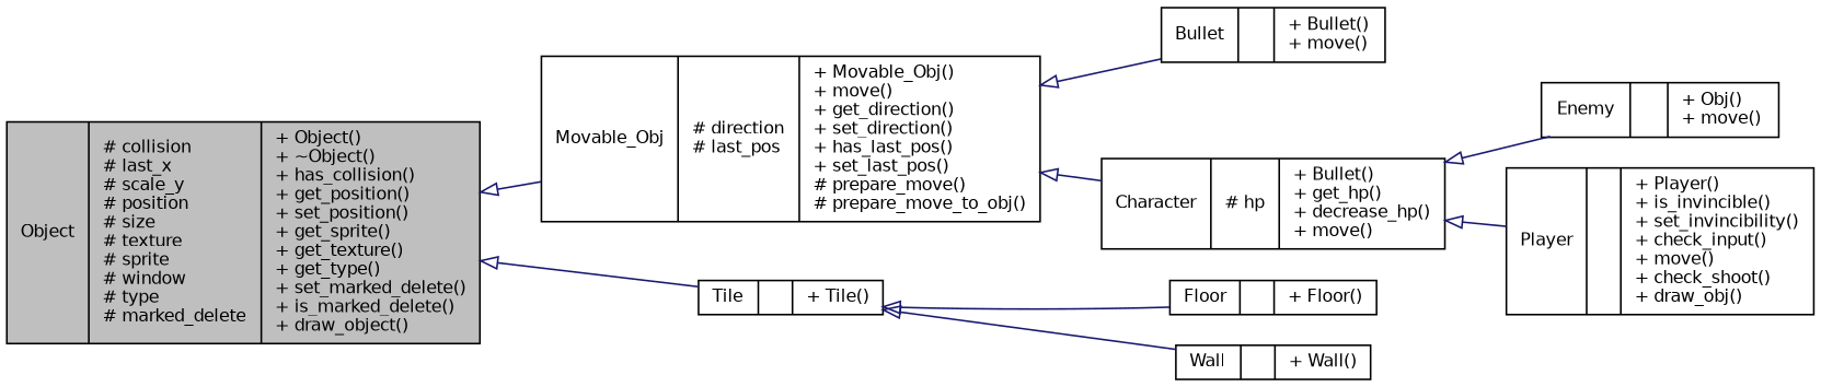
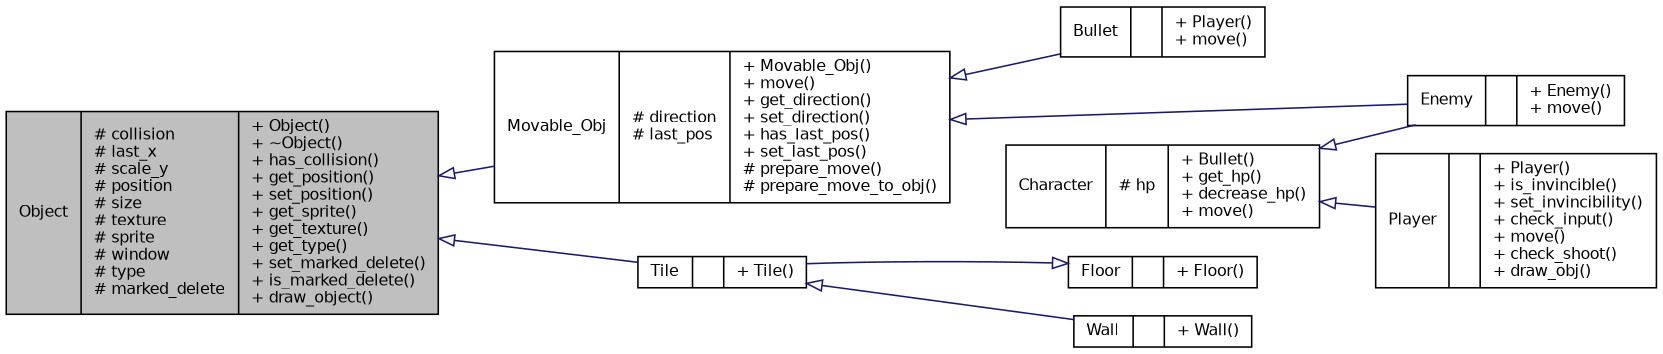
  digraph {
    rankdir=LR
    node [color=black fillcolor=white fontname=Helvetica fontsize=10 shape=record style=filled]
    edge [arrowtail=onormal color=midnightblue dir=back fontname=Helvetica fontsize=10 labelfontname=Helvetica labelfontsize=10 style=solid]
    n1 [fillcolor=grey75 fontcolor=black height=0.2 label="{Object\n|# collision\l# last_x\l# scale_y\l# position\l# size\l# texture\l# sprite\l# window\l# type\l# marked_delete\l|+ Object()\l+ ~Object()\l+ has_collision()\l+ get_position()\l+ set_position()\l+ get_sprite()\l+ get_texture()\l+ get_type()\l+ set_marked_delete()\l+ is_marked_delete()\l+ draw_object()\l}" width=0.4]
    n2 [height=0.2 label="{Movable_Obj\n|# direction\l# last_pos\l|+ Movable_Obj()\l+ move()\l+ get_direction()\l+ set_direction()\l+ has_last_pos()\l+ set_last_pos()\l# prepare_move()\l# prepare_move_to_obj()\l}" width=0.4]
    n3 [height=0.2 label="{Tile\n||+ Tile()\l}" width=0.4]
-   n4 [height=0.2 label="{Bullet\n||+ Bullet()\l+ move()\l}" width=0.4]
+   n4 [height=0.2 label="{Bullet\n||+ Player()\l+ move()\l}" width=0.4]
    n5 [height=0.2 label="{Character\n|# hp\l|+ Bullet()\l+ get_hp()\l+ decrease_hp()\l+ move()\l}" width=0.4]
    n6 [height=0.2 label="{Floor\n||+ Floor()\l}" width=0.4]
    n7 [height=0.2 label="{Wall\n||+ Wall()\l}" width=0.4]
-   n8 [height=0.2 label="{Enemy\n||+ Obj()\l+ move()\l}" width=0.4]
+   n8 [height=0.2 label="{Enemy\n||+ Enemy()\l+ move()\l}" width=0.4]
    n9 [height=0.2 label="{Player\n||+ Player()\l+ is_invincible()\l+ set_invincibility()\l+ check_input()\l+ move()\l+ check_shoot()\l+ draw_obj()\l}" width=0.4]
    n1 -> n2
    n1 -> n3
    n2 -> n4
-   n2 -> n5
-   n3 -> n6
+   n2 -> n8
+   n6 -> n3
    n3 -> n7
    n5 -> n8
    n5 -> n9
  }
